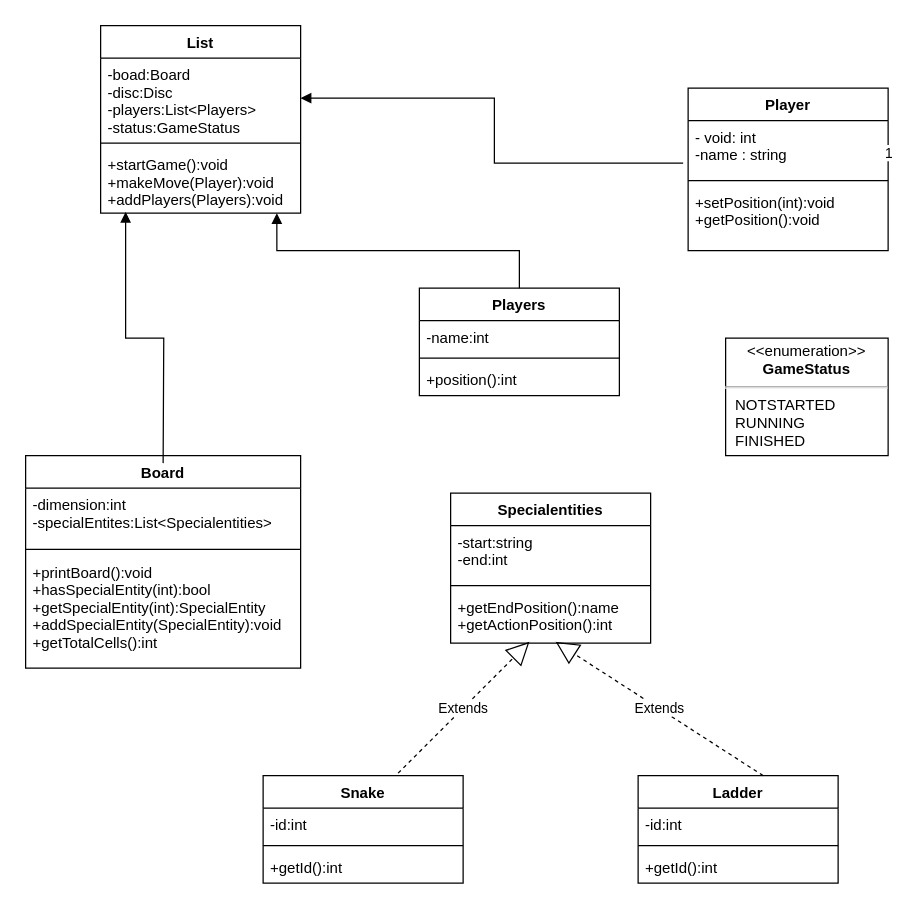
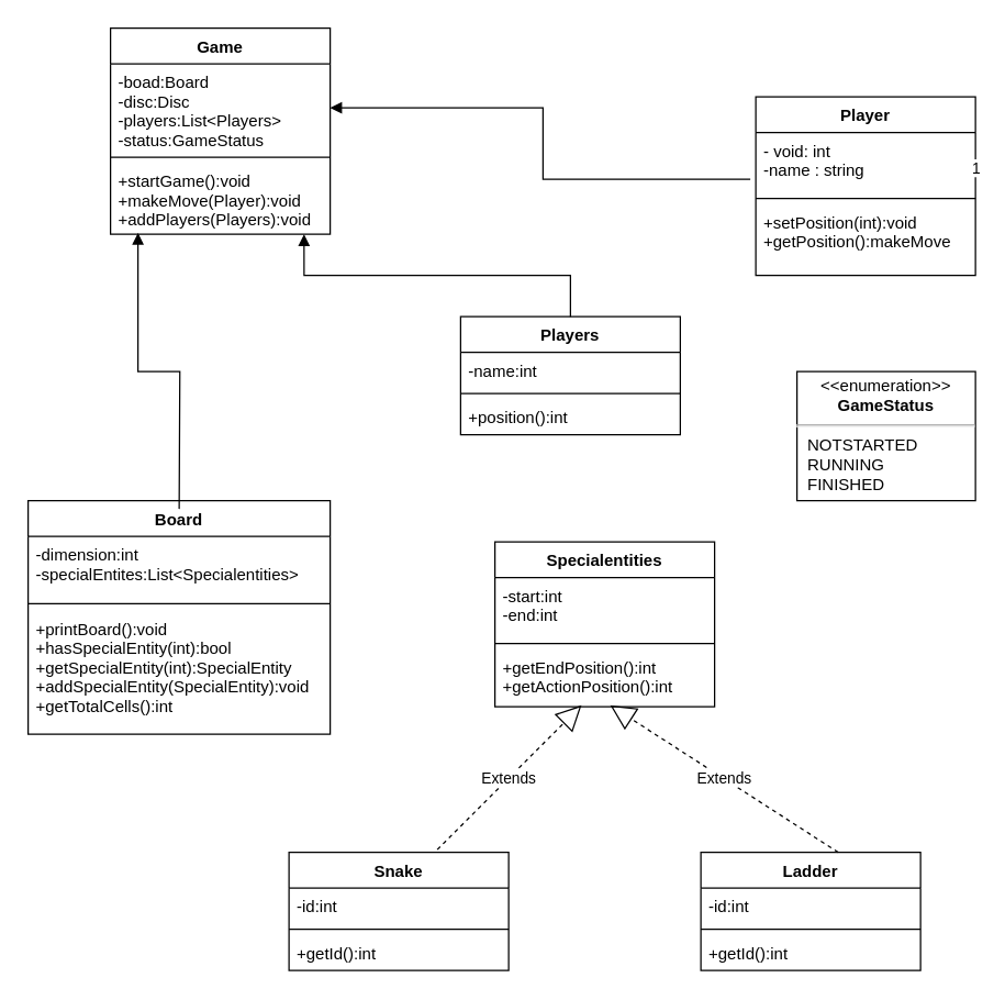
  <mxCell id="0" />
  <mxCell id="1" parent="0" />
  <mxCell id="2" value="Player" style="swimlane;fontStyle=1;align=center;verticalAlign=top;childLayout=stackLayout;horizontal=1;startSize=26;horizontalStack=0;resizeParent=1;resizeParentMax=0;resizeLast=0;collapsible=1;marginBottom=0;" vertex="1" parent="1"><mxGeometry x="550" y="70" width="160" height="130" as="geometry" /></mxCell>
  <mxCell id="3" value="- void: int&#10;-name : string" style="text;strokeColor=none;fillColor=none;align=left;verticalAlign=top;spacingLeft=4;spacingRight=4;overflow=hidden;rotatable=0;points=[[0,0.5],[1,0.5]];portConstraint=eastwest;" vertex="1" parent="2"><mxGeometry y="26" width="160" height="44" as="geometry" /></mxCell>
  <mxCell id="4" value="" style="line;strokeWidth=1;fillColor=none;align=left;verticalAlign=middle;spacingTop=-1;spacingLeft=3;spacingRight=3;rotatable=0;labelPosition=right;points=[];portConstraint=eastwest;" vertex="1" parent="2"><mxGeometry y="70" width="160" height="8" as="geometry" /></mxCell>
- <mxCell id="5" value="+setPosition(int):void&#10;+getPosition():void" style="text;strokeColor=none;fillColor=none;align=left;verticalAlign=top;spacingLeft=4;spacingRight=4;overflow=hidden;rotatable=0;points=[[0,0.5],[1,0.5]];portConstraint=eastwest;" vertex="1" parent="2"><mxGeometry y="78" width="160" height="52" as="geometry" /></mxCell>
+ <mxCell id="5" value="+setPosition(int):void&#10;+getPosition():makeMove" style="text;strokeColor=none;fillColor=none;align=left;verticalAlign=top;spacingLeft=4;spacingRight=4;overflow=hidden;rotatable=0;points=[[0,0.5],[1,0.5]];portConstraint=eastwest;" vertex="1" parent="2"><mxGeometry y="78" width="160" height="52" as="geometry" /></mxCell>
  <mxCell id="6" value="Players" style="swimlane;fontStyle=1;align=center;verticalAlign=top;childLayout=stackLayout;horizontal=1;startSize=26;horizontalStack=0;resizeParent=1;resizeParentMax=0;resizeLast=0;collapsible=1;marginBottom=0;" vertex="1" parent="1"><mxGeometry x="335" y="230" width="160" height="86" as="geometry" /></mxCell>
  <mxCell id="7" value="-name:int" style="text;strokeColor=none;fillColor=none;align=left;verticalAlign=top;spacingLeft=4;spacingRight=4;overflow=hidden;rotatable=0;points=[[0,0.5],[1,0.5]];portConstraint=eastwest;" vertex="1" parent="6"><mxGeometry y="26" width="160" height="26" as="geometry" /></mxCell>
  <mxCell id="8" value="" style="line;strokeWidth=1;fillColor=none;align=left;verticalAlign=middle;spacingTop=-1;spacingLeft=3;spacingRight=3;rotatable=0;labelPosition=right;points=[];portConstraint=eastwest;" vertex="1" parent="6"><mxGeometry y="52" width="160" height="8" as="geometry" /></mxCell>
  <mxCell id="9" value="+position():int" style="text;strokeColor=none;fillColor=none;align=left;verticalAlign=top;spacingLeft=4;spacingRight=4;overflow=hidden;rotatable=0;points=[[0,0.5],[1,0.5]];portConstraint=eastwest;" vertex="1" parent="6"><mxGeometry y="60" width="160" height="26" as="geometry" /></mxCell>
  <mxCell id="10" value="&lt;p style=&quot;margin:0px;margin-top:4px;text-align:center;&quot;&gt;&amp;lt;&amp;lt;enumeration&amp;gt;&amp;gt;&lt;br&gt;&lt;b&gt;GameStatus&lt;/b&gt;&lt;/p&gt;&lt;hr&gt;&lt;p style=&quot;margin:0px;margin-left:8px;text-align:left;&quot;&gt;NOTSTARTED&lt;/p&gt;&lt;p style=&quot;margin:0px;margin-left:8px;text-align:left;&quot;&gt;RUNNING&lt;/p&gt;&lt;p style=&quot;margin:0px;margin-left:8px;text-align:left;&quot;&gt;FINISHED&lt;/p&gt;" style="shape=rect;html=1;overflow=fill;whiteSpace=wrap;" vertex="1" parent="1"><mxGeometry x="580" y="270" width="130" height="94" as="geometry" /></mxCell>
- <mxCell id="11" value="List" style="swimlane;fontStyle=1;align=center;verticalAlign=top;childLayout=stackLayout;horizontal=1;startSize=26;horizontalStack=0;resizeParent=1;resizeParentMax=0;resizeLast=0;collapsible=1;marginBottom=0;" vertex="1" parent="1"><mxGeometry x="80" y="20" width="160" height="150" as="geometry" /></mxCell>
+ <mxCell id="11" value="Game" style="swimlane;fontStyle=1;align=center;verticalAlign=top;childLayout=stackLayout;horizontal=1;startSize=26;horizontalStack=0;resizeParent=1;resizeParentMax=0;resizeLast=0;collapsible=1;marginBottom=0;" vertex="1" parent="1"><mxGeometry x="80" y="20" width="160" height="150" as="geometry" /></mxCell>
  <mxCell id="12" value="-boad:Board&#10;-disc:Disc&#10;-players:List&lt;Players&gt;&#10;-status:GameStatus" style="text;strokeColor=none;fillColor=none;align=left;verticalAlign=top;spacingLeft=4;spacingRight=4;overflow=hidden;rotatable=0;points=[[0,0.5],[1,0.5]];portConstraint=eastwest;" vertex="1" parent="11"><mxGeometry y="26" width="160" height="64" as="geometry" /></mxCell>
  <mxCell id="13" value="" style="line;strokeWidth=1;fillColor=none;align=left;verticalAlign=middle;spacingTop=-1;spacingLeft=3;spacingRight=3;rotatable=0;labelPosition=right;points=[];portConstraint=eastwest;" vertex="1" parent="11"><mxGeometry y="90" width="160" height="8" as="geometry" /></mxCell>
  <mxCell id="14" value="+startGame():void&#10;+makeMove(Player):void&#10;+addPlayers(Players):void" style="text;strokeColor=none;fillColor=none;align=left;verticalAlign=top;spacingLeft=4;spacingRight=4;overflow=hidden;rotatable=0;points=[[0,0.5],[1,0.5]];portConstraint=eastwest;" vertex="1" parent="11"><mxGeometry y="98" width="160" height="52" as="geometry" /></mxCell>
  <mxCell id="15" value="Board" style="swimlane;fontStyle=1;align=center;verticalAlign=top;childLayout=stackLayout;horizontal=1;startSize=26;horizontalStack=0;resizeParent=1;resizeParentMax=0;resizeLast=0;collapsible=1;marginBottom=0;" vertex="1" parent="1"><mxGeometry x="20" y="364" width="220" height="170" as="geometry" /></mxCell>
  <mxCell id="16" value="-dimension:int&#10;-specialEntites:List&lt;Specialentities&gt;&#10;&#10;" style="text;strokeColor=none;fillColor=none;align=left;verticalAlign=top;spacingLeft=4;spacingRight=4;overflow=hidden;rotatable=0;points=[[0,0.5],[1,0.5]];portConstraint=eastwest;" vertex="1" parent="15"><mxGeometry y="26" width="220" height="44" as="geometry" /></mxCell>
  <mxCell id="17" value="" style="line;strokeWidth=1;fillColor=none;align=left;verticalAlign=middle;spacingTop=-1;spacingLeft=3;spacingRight=3;rotatable=0;labelPosition=right;points=[];portConstraint=eastwest;" vertex="1" parent="15"><mxGeometry y="70" width="220" height="10" as="geometry" /></mxCell>
  <mxCell id="18" value="+printBoard():void&#10;+hasSpecialEntity(int):bool&#10;+getSpecialEntity(int):SpecialEntity&#10;+addSpecialEntity(SpecialEntity):void&#10;+getTotalCells():int" style="text;strokeColor=none;fillColor=none;align=left;verticalAlign=top;spacingLeft=4;spacingRight=4;overflow=hidden;rotatable=0;points=[[0,0.5],[1,0.5]];portConstraint=eastwest;" vertex="1" parent="15"><mxGeometry y="80" width="220" height="90" as="geometry" /></mxCell>
  <mxCell id="19" value="Specialentities" style="swimlane;fontStyle=1;align=center;verticalAlign=top;childLayout=stackLayout;horizontal=1;startSize=26;horizontalStack=0;resizeParent=1;resizeParentMax=0;resizeLast=0;collapsible=1;marginBottom=0;" vertex="1" parent="1"><mxGeometry x="360" y="394" width="160" height="120" as="geometry" /></mxCell>
- <mxCell id="20" value="-start:string&#10;-end:int&#10;" style="text;strokeColor=none;fillColor=none;align=left;verticalAlign=top;spacingLeft=4;spacingRight=4;overflow=hidden;rotatable=0;points=[[0,0.5],[1,0.5]];portConstraint=eastwest;" vertex="1" parent="19"><mxGeometry y="26" width="160" height="44" as="geometry" /></mxCell>
+ <mxCell id="20" value="-start:int&#10;-end:int&#10;" style="text;strokeColor=none;fillColor=none;align=left;verticalAlign=top;spacingLeft=4;spacingRight=4;overflow=hidden;rotatable=0;points=[[0,0.5],[1,0.5]];portConstraint=eastwest;" vertex="1" parent="19"><mxGeometry y="26" width="160" height="44" as="geometry" /></mxCell>
  <mxCell id="21" value="" style="line;strokeWidth=1;fillColor=none;align=left;verticalAlign=middle;spacingTop=-1;spacingLeft=3;spacingRight=3;rotatable=0;labelPosition=right;points=[];portConstraint=eastwest;" vertex="1" parent="19"><mxGeometry y="70" width="160" height="8" as="geometry" /></mxCell>
- <mxCell id="22" value="+getEndPosition():name&#10;+getActionPosition():int" style="text;strokeColor=none;fillColor=none;align=left;verticalAlign=top;spacingLeft=4;spacingRight=4;overflow=hidden;rotatable=0;points=[[0,0.5],[1,0.5]];portConstraint=eastwest;" vertex="1" parent="19"><mxGeometry y="78" width="160" height="42" as="geometry" /></mxCell>
+ <mxCell id="22" value="+getEndPosition():int&#10;+getActionPosition():int" style="text;strokeColor=none;fillColor=none;align=left;verticalAlign=top;spacingLeft=4;spacingRight=4;overflow=hidden;rotatable=0;points=[[0,0.5],[1,0.5]];portConstraint=eastwest;" vertex="1" parent="19"><mxGeometry y="78" width="160" height="42" as="geometry" /></mxCell>
  <mxCell id="23" value="Snake" style="swimlane;fontStyle=1;align=center;verticalAlign=top;childLayout=stackLayout;horizontal=1;startSize=26;horizontalStack=0;resizeParent=1;resizeParentMax=0;resizeLast=0;collapsible=1;marginBottom=0;" vertex="1" parent="1"><mxGeometry x="210" y="620" width="160" height="86" as="geometry" /></mxCell>
  <mxCell id="24" value="-id:int" style="text;strokeColor=none;fillColor=none;align=left;verticalAlign=top;spacingLeft=4;spacingRight=4;overflow=hidden;rotatable=0;points=[[0,0.5],[1,0.5]];portConstraint=eastwest;" vertex="1" parent="23"><mxGeometry y="26" width="160" height="26" as="geometry" /></mxCell>
  <mxCell id="25" value="" style="line;strokeWidth=1;fillColor=none;align=left;verticalAlign=middle;spacingTop=-1;spacingLeft=3;spacingRight=3;rotatable=0;labelPosition=right;points=[];portConstraint=eastwest;" vertex="1" parent="23"><mxGeometry y="52" width="160" height="8" as="geometry" /></mxCell>
  <mxCell id="26" value="+getId():int" style="text;strokeColor=none;fillColor=none;align=left;verticalAlign=top;spacingLeft=4;spacingRight=4;overflow=hidden;rotatable=0;points=[[0,0.5],[1,0.5]];portConstraint=eastwest;" vertex="1" parent="23"><mxGeometry y="60" width="160" height="26" as="geometry" /></mxCell>
  <mxCell id="27" value="Ladder" style="swimlane;fontStyle=1;align=center;verticalAlign=top;childLayout=stackLayout;horizontal=1;startSize=26;horizontalStack=0;resizeParent=1;resizeParentMax=0;resizeLast=0;collapsible=1;marginBottom=0;" vertex="1" parent="1"><mxGeometry x="510" y="620" width="160" height="86" as="geometry" /></mxCell>
  <mxCell id="28" value="-id:int" style="text;strokeColor=none;fillColor=none;align=left;verticalAlign=top;spacingLeft=4;spacingRight=4;overflow=hidden;rotatable=0;points=[[0,0.5],[1,0.5]];portConstraint=eastwest;" vertex="1" parent="27"><mxGeometry y="26" width="160" height="26" as="geometry" /></mxCell>
  <mxCell id="29" value="" style="line;strokeWidth=1;fillColor=none;align=left;verticalAlign=middle;spacingTop=-1;spacingLeft=3;spacingRight=3;rotatable=0;labelPosition=right;points=[];portConstraint=eastwest;" vertex="1" parent="27"><mxGeometry y="52" width="160" height="8" as="geometry" /></mxCell>
  <mxCell id="30" value="+getId():int" style="text;strokeColor=none;fillColor=none;align=left;verticalAlign=top;spacingLeft=4;spacingRight=4;overflow=hidden;rotatable=0;points=[[0,0.5],[1,0.5]];portConstraint=eastwest;" vertex="1" parent="27"><mxGeometry y="60" width="160" height="26" as="geometry" /></mxCell>
  <mxCell id="31" value="Extends" style="endArrow=block;endSize=16;endFill=0;html=1;rounded=0;exitX=0.675;exitY=-0.023;exitDx=0;exitDy=0;exitPerimeter=0;entryX=0.394;entryY=0.976;entryDx=0;entryDy=0;entryPerimeter=0;dashed=1;" edge="1" parent="1" source="23" target="22"><mxGeometry width="160" relative="1" as="geometry"><mxPoint x="310" y="580" as="sourcePoint" /><mxPoint x="470" y="580" as="targetPoint" /></mxGeometry></mxCell>
  <mxCell id="32" value="Extends" style="endArrow=block;endSize=16;endFill=0;html=1;rounded=0;exitX=0.625;exitY=0;exitDx=0;exitDy=0;exitPerimeter=0;entryX=0.525;entryY=0.976;entryDx=0;entryDy=0;entryPerimeter=0;dashed=1;" edge="1" parent="1" source="27" target="22"><mxGeometry width="160" relative="1" as="geometry"><mxPoint x="328" y="628.022" as="sourcePoint" /><mxPoint x="445.04" y="526.982" as="targetPoint" /></mxGeometry></mxCell>
  <mxCell id="33" value="" style="endArrow=block;endFill=1;html=1;edgeStyle=orthogonalEdgeStyle;align=left;verticalAlign=top;rounded=0;entryX=1;entryY=0.5;entryDx=0;entryDy=0;exitX=-0.025;exitY=0.773;exitDx=0;exitDy=0;exitPerimeter=0;" edge="1" parent="1" source="3" target="12"><mxGeometry x="-1" relative="1" as="geometry"><mxPoint x="270" y="140" as="sourcePoint" /><mxPoint x="430" y="140" as="targetPoint" /></mxGeometry></mxCell>
  <mxCell id="34" value="1" style="edgeLabel;resizable=0;html=1;align=left;verticalAlign=bottom;" connectable="0" vertex="1" parent="33"><mxGeometry x="-1" relative="1" as="geometry"><mxPoint x="160" as="offset" /></mxGeometry></mxCell>
  <mxCell id="35" value="" style="endArrow=block;endFill=1;html=1;edgeStyle=orthogonalEdgeStyle;align=left;verticalAlign=top;rounded=0;exitX=0.5;exitY=0;exitDx=0;exitDy=0;entryX=0.881;entryY=1;entryDx=0;entryDy=0;entryPerimeter=0;" edge="1" parent="1" source="6" target="14"><mxGeometry x="-1" relative="1" as="geometry"><mxPoint x="556" y="140.012" as="sourcePoint" /><mxPoint x="220" y="180" as="targetPoint" /></mxGeometry></mxCell>
  <mxCell id="36" value="" style="endArrow=block;endFill=1;html=1;edgeStyle=orthogonalEdgeStyle;align=left;verticalAlign=top;rounded=0;entryX=0.125;entryY=0.981;entryDx=0;entryDy=0;entryPerimeter=0;" edge="1" parent="1" target="14"><mxGeometry x="-1" relative="1" as="geometry"><mxPoint x="130" y="370" as="sourcePoint" /><mxPoint x="100" y="180" as="targetPoint" /></mxGeometry></mxCell>
